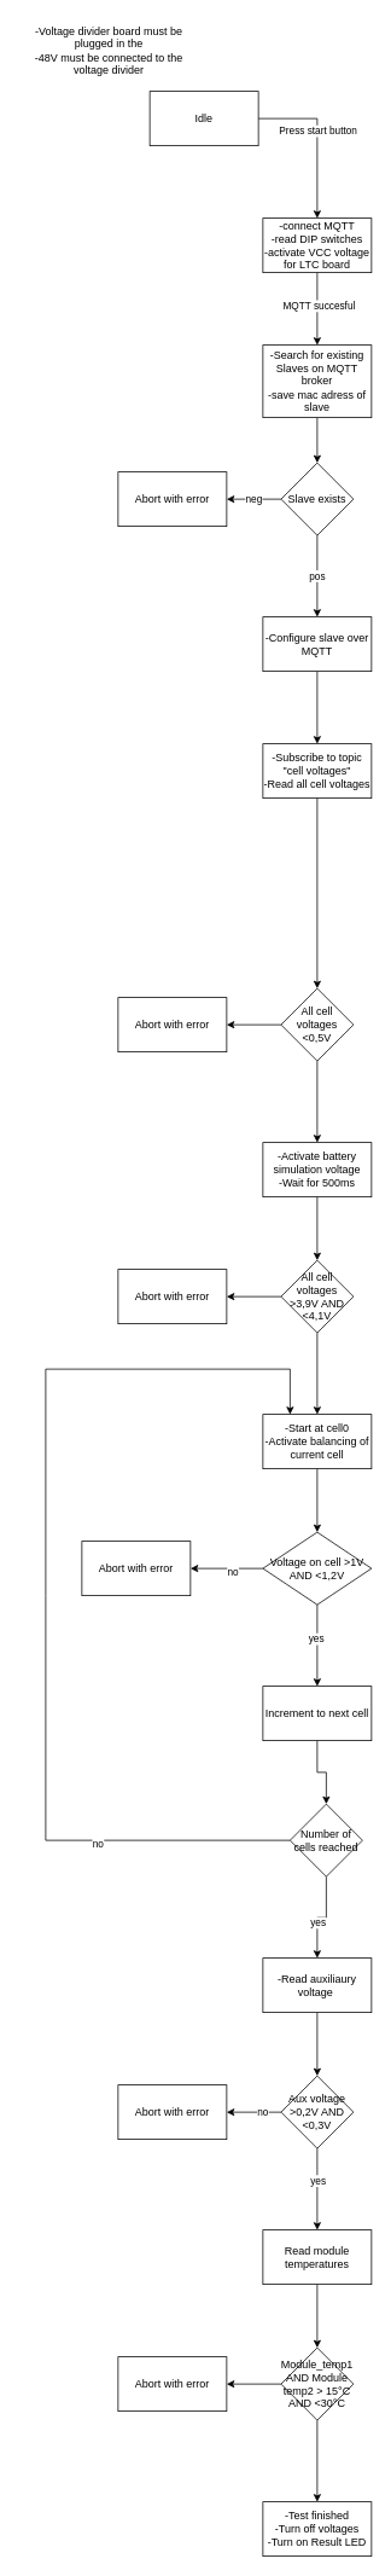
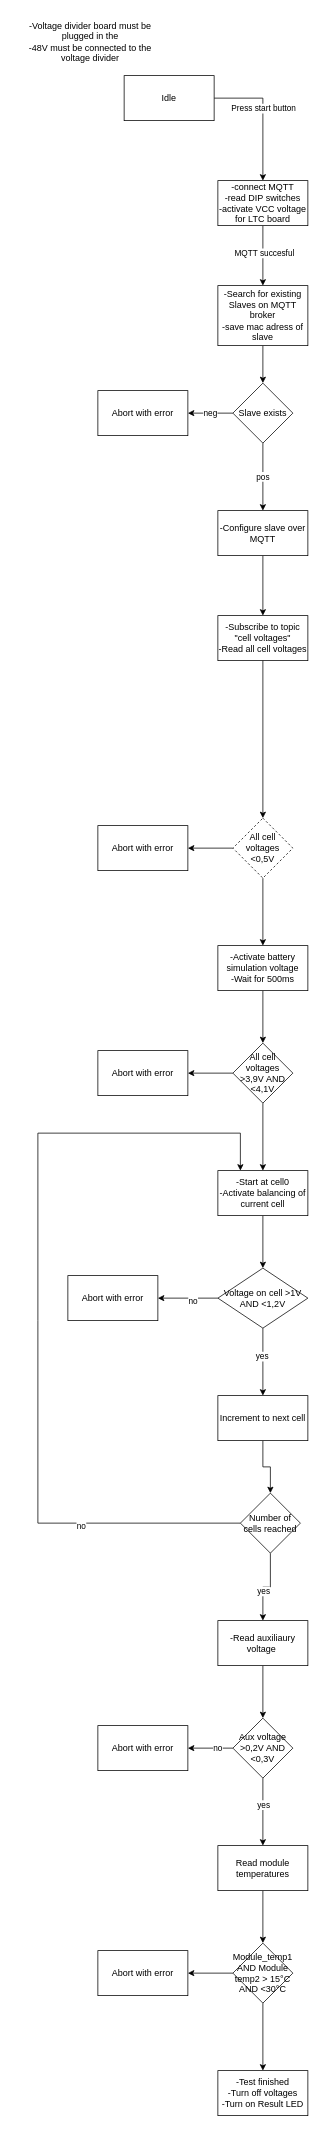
  <mxCell id="0" />
  <mxCell id="1" parent="0" />
  <mxCell id="2" value="" style="edgeStyle=orthogonalEdgeStyle;rounded=0;orthogonalLoop=1;jettySize=auto;html=1;" edge="1" parent="1" source="4" target="7"><mxGeometry relative="1" as="geometry" /></mxCell>
  <mxCell id="3" value="Press start button" style="edgeLabel;html=1;align=center;verticalAlign=middle;resizable=0;points=[];" vertex="1" connectable="0" parent="2"><mxGeometry x="-0.108" relative="1" as="geometry"><mxPoint as="offset" /></mxGeometry></mxCell>
  <mxCell id="4" value="Idle" style="rounded=0;whiteSpace=wrap;html=1;" vertex="1" parent="1"><mxGeometry x="165" y="100" width="120" height="60" as="geometry" /></mxCell>
  <mxCell id="5" value="" style="edgeStyle=orthogonalEdgeStyle;rounded=0;orthogonalLoop=1;jettySize=auto;html=1;" edge="1" parent="1" source="7" target="9"><mxGeometry relative="1" as="geometry" /></mxCell>
  <mxCell id="6" value="MQTT succesful" style="edgeLabel;html=1;align=center;verticalAlign=middle;resizable=0;points=[];" vertex="1" connectable="0" parent="5"><mxGeometry x="-0.105" y="1" relative="1" as="geometry"><mxPoint as="offset" /></mxGeometry></mxCell>
  <mxCell id="7" value="-connect MQTT&lt;br&gt;&lt;div&gt;-read DIP switches&lt;/div&gt;&lt;div&gt;-activate VCC voltage for LTC board&lt;br&gt;&lt;/div&gt; " style="rounded=0;whiteSpace=wrap;html=1;" vertex="1" parent="1"><mxGeometry x="290" y="240" width="120" height="60" as="geometry" /></mxCell>
  <mxCell id="8" value="" style="edgeStyle=orthogonalEdgeStyle;rounded=0;orthogonalLoop=1;jettySize=auto;html=1;" edge="1" parent="1" source="9" target="12"><mxGeometry relative="1" as="geometry" /></mxCell>
  <mxCell id="9" value="&lt;div&gt;-Search for existing Slaves on MQTT broker&lt;br&gt;-save mac adress of slave&lt;br&gt;&lt;/div&gt;" style="whiteSpace=wrap;html=1;rounded=0;" vertex="1" parent="1"><mxGeometry x="290" y="380" width="120" height="80" as="geometry" /></mxCell>
  <mxCell id="10" value="neg" style="edgeStyle=orthogonalEdgeStyle;rounded=0;orthogonalLoop=1;jettySize=auto;html=1;" edge="1" parent="1" source="12" target="13"><mxGeometry relative="1" as="geometry" /></mxCell>
  <mxCell id="11" value="pos" style="edgeStyle=orthogonalEdgeStyle;rounded=0;orthogonalLoop=1;jettySize=auto;html=1;" edge="1" parent="1" source="12" target="15"><mxGeometry relative="1" as="geometry" /></mxCell>
  <mxCell id="12" value="Slave exists" style="rhombus;whiteSpace=wrap;html=1;rounded=0;" vertex="1" parent="1"><mxGeometry x="310" y="510" width="80" height="80" as="geometry" /></mxCell>
  <mxCell id="13" value="Abort with error" style="whiteSpace=wrap;html=1;rounded=0;" vertex="1" parent="1"><mxGeometry x="130" y="520" width="120" height="60" as="geometry" /></mxCell>
  <mxCell id="14" value="" style="edgeStyle=orthogonalEdgeStyle;rounded=0;orthogonalLoop=1;jettySize=auto;html=1;" edge="1" parent="1" source="15" target="16"><mxGeometry relative="1" as="geometry" /></mxCell>
  <mxCell id="15" value="-Configure slave over MQTT" style="whiteSpace=wrap;html=1;rounded=0;" vertex="1" parent="1"><mxGeometry x="290" y="680" width="120" height="60" as="geometry" /></mxCell>
  <mxCell id="16" value="&lt;div&gt;-Subscribe to topic &quot;cell voltages&quot;&lt;br&gt;-Read all cell voltages&lt;/div&gt;" style="whiteSpace=wrap;html=1;rounded=0;" vertex="1" parent="1"><mxGeometry x="290" y="820" width="120" height="60" as="geometry" /></mxCell>
  <mxCell id="17" value="" style="edgeStyle=orthogonalEdgeStyle;rounded=0;orthogonalLoop=1;jettySize=auto;html=1;" edge="1" parent="1" source="16" target="20"><mxGeometry relative="1" as="geometry"><mxPoint x="350" y="1020" as="sourcePoint" /></mxGeometry></mxCell>
  <mxCell id="18" value="" style="edgeStyle=orthogonalEdgeStyle;rounded=0;orthogonalLoop=1;jettySize=auto;html=1;" edge="1" parent="1" source="20" target="21"><mxGeometry relative="1" as="geometry" /></mxCell>
  <mxCell id="19" value="" style="edgeStyle=orthogonalEdgeStyle;rounded=0;orthogonalLoop=1;jettySize=auto;html=1;" edge="1" parent="1" source="20" target="23"><mxGeometry relative="1" as="geometry" /></mxCell>
- <mxCell id="20" value="All cell voltages &amp;lt;0,5V" style="rhombus;whiteSpace=wrap;html=1;rounded=0;" vertex="1" parent="1"><mxGeometry x="310" y="1090" width="80" height="80" as="geometry" /></mxCell>
+ <mxCell id="20" value="All cell voltages &amp;lt;0,5V" style="rhombus;whiteSpace=wrap;html=1;rounded=0;dashed=1;" vertex="1" parent="1"><mxGeometry x="310" y="1090" width="80" height="80" as="geometry" /></mxCell>
  <mxCell id="21" value="Abort with error" style="whiteSpace=wrap;html=1;rounded=0;" vertex="1" parent="1"><mxGeometry x="130" y="1100" width="120" height="60" as="geometry" /></mxCell>
  <mxCell id="22" value="" style="edgeStyle=orthogonalEdgeStyle;rounded=0;orthogonalLoop=1;jettySize=auto;html=1;" edge="1" parent="1" source="23" target="26"><mxGeometry relative="1" as="geometry" /></mxCell>
  <mxCell id="23" value="&lt;div&gt;-Activate battery simulation voltage&lt;/div&gt;&lt;div&gt;-Wait for 500ms&lt;br&gt;&lt;/div&gt;" style="whiteSpace=wrap;html=1;rounded=0;" vertex="1" parent="1"><mxGeometry x="290" y="1260" width="120" height="60" as="geometry" /></mxCell>
  <mxCell id="24" value="" style="edgeStyle=orthogonalEdgeStyle;rounded=0;orthogonalLoop=1;jettySize=auto;html=1;" edge="1" parent="1" source="26" target="27"><mxGeometry relative="1" as="geometry" /></mxCell>
  <mxCell id="25" value="" style="edgeStyle=orthogonalEdgeStyle;rounded=0;orthogonalLoop=1;jettySize=auto;html=1;" edge="1" parent="1" source="26" target="29"><mxGeometry relative="1" as="geometry" /></mxCell>
  <mxCell id="26" value="All cell voltages &amp;gt;3,9V AND &amp;lt;4,1V" style="rhombus;whiteSpace=wrap;html=1;rounded=0;" vertex="1" parent="1"><mxGeometry x="310" y="1390" width="80" height="80" as="geometry" /></mxCell>
  <mxCell id="27" value="Abort with error" style="whiteSpace=wrap;html=1;rounded=0;" vertex="1" parent="1"><mxGeometry x="130" y="1400" width="120" height="60" as="geometry" /></mxCell>
  <mxCell id="28" value="" style="edgeStyle=orthogonalEdgeStyle;rounded=0;orthogonalLoop=1;jettySize=auto;html=1;" edge="1" parent="1" source="29" target="34"><mxGeometry relative="1" as="geometry" /></mxCell>
  <mxCell id="29" value="-Start at cell0&lt;br&gt;-Activate balancing of current cell" style="whiteSpace=wrap;html=1;rounded=0;" vertex="1" parent="1"><mxGeometry x="290" y="1560" width="120" height="60" as="geometry" /></mxCell>
  <mxCell id="30" value="" style="edgeStyle=orthogonalEdgeStyle;rounded=0;orthogonalLoop=1;jettySize=auto;html=1;" edge="1" parent="1" source="34" target="37"><mxGeometry relative="1" as="geometry" /></mxCell>
  <mxCell id="31" value="no" style="edgeLabel;html=1;align=center;verticalAlign=middle;resizable=0;points=[];" vertex="1" connectable="0" parent="30"><mxGeometry x="-0.161" y="3" relative="1" as="geometry"><mxPoint as="offset" /></mxGeometry></mxCell>
  <mxCell id="32" value="" style="edgeStyle=orthogonalEdgeStyle;rounded=0;orthogonalLoop=1;jettySize=auto;html=1;" edge="1" parent="1" source="34" target="39"><mxGeometry relative="1" as="geometry" /></mxCell>
  <mxCell id="33" value="yes" style="edgeLabel;html=1;align=center;verticalAlign=middle;resizable=0;points=[];" vertex="1" connectable="0" parent="32"><mxGeometry x="-0.181" y="-2" relative="1" as="geometry"><mxPoint as="offset" /></mxGeometry></mxCell>
  <mxCell id="34" value="&lt;div&gt;Voltage on cell &amp;gt;1V AND &amp;lt;1,2V &lt;br&gt;&lt;/div&gt;" style="rhombus;whiteSpace=wrap;html=1;rounded=0;" vertex="1" parent="1"><mxGeometry x="290" y="1690" width="120" height="80" as="geometry" /></mxCell>
  <mxCell id="35" value="" style="endArrow=classic;html=1;rounded=0;entryX=0.25;entryY=0;entryDx=0;entryDy=0;exitX=0;exitY=0.5;exitDx=0;exitDy=0;" edge="1" parent="1" source="42" target="29"><mxGeometry width="50" height="50" relative="1" as="geometry"><mxPoint x="270" y="2020" as="sourcePoint" /><mxPoint x="350" y="1510" as="targetPoint" /><Array as="points"><mxPoint x="50" y="2030" /><mxPoint x="50" y="1760" /><mxPoint x="50" y="1510" /><mxPoint x="320" y="1510" /></Array></mxGeometry></mxCell>
  <mxCell id="36" value="no" style="edgeLabel;html=1;align=center;verticalAlign=middle;resizable=0;points=[];" vertex="1" connectable="0" parent="35"><mxGeometry x="-0.617" y="3" relative="1" as="geometry"><mxPoint as="offset" /></mxGeometry></mxCell>
  <mxCell id="37" value="Abort with error" style="whiteSpace=wrap;html=1;rounded=0;" vertex="1" parent="1"><mxGeometry x="90" y="1700" width="120" height="60" as="geometry" /></mxCell>
  <mxCell id="38" value="" style="edgeStyle=orthogonalEdgeStyle;rounded=0;orthogonalLoop=1;jettySize=auto;html=1;" edge="1" parent="1" source="39" target="42"><mxGeometry relative="1" as="geometry" /></mxCell>
  <mxCell id="39" value="Increment to next cell" style="whiteSpace=wrap;html=1;rounded=0;" vertex="1" parent="1"><mxGeometry x="290" y="1860" width="120" height="60" as="geometry" /></mxCell>
  <mxCell id="40" value="" style="edgeStyle=orthogonalEdgeStyle;rounded=0;orthogonalLoop=1;jettySize=auto;html=1;" edge="1" parent="1" source="42" target="44"><mxGeometry relative="1" as="geometry" /></mxCell>
  <mxCell id="41" value="yes" style="edgeLabel;html=1;align=center;verticalAlign=middle;resizable=0;points=[];" vertex="1" connectable="0" parent="40"><mxGeometry x="0.2" relative="1" as="geometry"><mxPoint as="offset" /></mxGeometry></mxCell>
  <mxCell id="42" value="Number of cells reached" style="rhombus;whiteSpace=wrap;html=1;rounded=0;" vertex="1" parent="1"><mxGeometry x="320" y="1990" width="80" height="80" as="geometry" /></mxCell>
  <mxCell id="43" value="" style="edgeStyle=orthogonalEdgeStyle;rounded=0;orthogonalLoop=1;jettySize=auto;html=1;" edge="1" parent="1" source="44" target="50"><mxGeometry relative="1" as="geometry" /></mxCell>
  <mxCell id="44" value="-Read auxiliaury voltage&amp;nbsp; " style="whiteSpace=wrap;html=1;rounded=0;" vertex="1" parent="1"><mxGeometry x="290" y="2160" width="120" height="60" as="geometry" /></mxCell>
  <mxCell id="45" value="-Voltage divider board must be plugged in the &lt;br&gt;-48V must be connected to the voltage divider" style="text;html=1;strokeColor=none;fillColor=none;align=center;verticalAlign=middle;whiteSpace=wrap;rounded=0;" vertex="1" parent="1"><mxGeometry x="20" y="20" width="200" height="70" as="geometry" /></mxCell>
  <mxCell id="46" value="" style="edgeStyle=orthogonalEdgeStyle;rounded=0;orthogonalLoop=1;jettySize=auto;html=1;" edge="1" parent="1" source="50" target="51"><mxGeometry relative="1" as="geometry" /></mxCell>
  <mxCell id="47" value="no" style="edgeLabel;html=1;align=center;verticalAlign=middle;resizable=0;points=[];" vertex="1" connectable="0" parent="46"><mxGeometry x="-0.3" y="-1" relative="1" as="geometry"><mxPoint as="offset" /></mxGeometry></mxCell>
  <mxCell id="48" value="" style="edgeStyle=orthogonalEdgeStyle;rounded=0;orthogonalLoop=1;jettySize=auto;html=1;" edge="1" parent="1" source="50" target="53"><mxGeometry relative="1" as="geometry" /></mxCell>
  <mxCell id="49" value="yes" style="edgeLabel;html=1;align=center;verticalAlign=middle;resizable=0;points=[];" vertex="1" connectable="0" parent="48"><mxGeometry x="-0.219" relative="1" as="geometry"><mxPoint as="offset" /></mxGeometry></mxCell>
  <mxCell id="50" value="Aux voltage &amp;gt;0,2V AND &amp;lt;0,3V" style="rhombus;whiteSpace=wrap;html=1;rounded=0;" vertex="1" parent="1"><mxGeometry x="310" y="2290" width="80" height="80" as="geometry" /></mxCell>
  <mxCell id="51" value="&lt;div&gt;Abort with error&lt;/div&gt;" style="whiteSpace=wrap;html=1;rounded=0;" vertex="1" parent="1"><mxGeometry x="130" y="2300" width="120" height="60" as="geometry" /></mxCell>
  <mxCell id="52" value="" style="edgeStyle=orthogonalEdgeStyle;rounded=0;orthogonalLoop=1;jettySize=auto;html=1;" edge="1" parent="1" source="53" target="56"><mxGeometry relative="1" as="geometry" /></mxCell>
  <mxCell id="53" value="Read module temperatures" style="whiteSpace=wrap;html=1;rounded=0;" vertex="1" parent="1"><mxGeometry x="290" y="2460" width="120" height="60" as="geometry" /></mxCell>
  <mxCell id="54" value="" style="edgeStyle=orthogonalEdgeStyle;rounded=0;orthogonalLoop=1;jettySize=auto;html=1;" edge="1" parent="1" source="56" target="57"><mxGeometry relative="1" as="geometry" /></mxCell>
  <mxCell id="55" value="" style="edgeStyle=orthogonalEdgeStyle;rounded=0;orthogonalLoop=1;jettySize=auto;html=1;" edge="1" parent="1" source="56" target="58"><mxGeometry relative="1" as="geometry" /></mxCell>
  <mxCell id="56" value="Module_temp1 AND Module temp2 &amp;gt; 15°C AND &amp;lt;30°C" style="rhombus;whiteSpace=wrap;html=1;rounded=0;" vertex="1" parent="1"><mxGeometry x="310" y="2590" width="80" height="80" as="geometry" /></mxCell>
  <mxCell id="57" value="&lt;div&gt;Abort with error&lt;/div&gt;" style="whiteSpace=wrap;html=1;rounded=0;" vertex="1" parent="1"><mxGeometry x="130" y="2600" width="120" height="60" as="geometry" /></mxCell>
  <mxCell id="58" value="-Test finished&lt;br&gt;&lt;div&gt;-Turn off voltages&lt;/div&gt;&lt;div&gt;-Turn on Result LED&lt;br&gt;&lt;/div&gt;" style="whiteSpace=wrap;html=1;rounded=0;" vertex="1" parent="1"><mxGeometry x="290" y="2760" width="120" height="60" as="geometry" /></mxCell>
